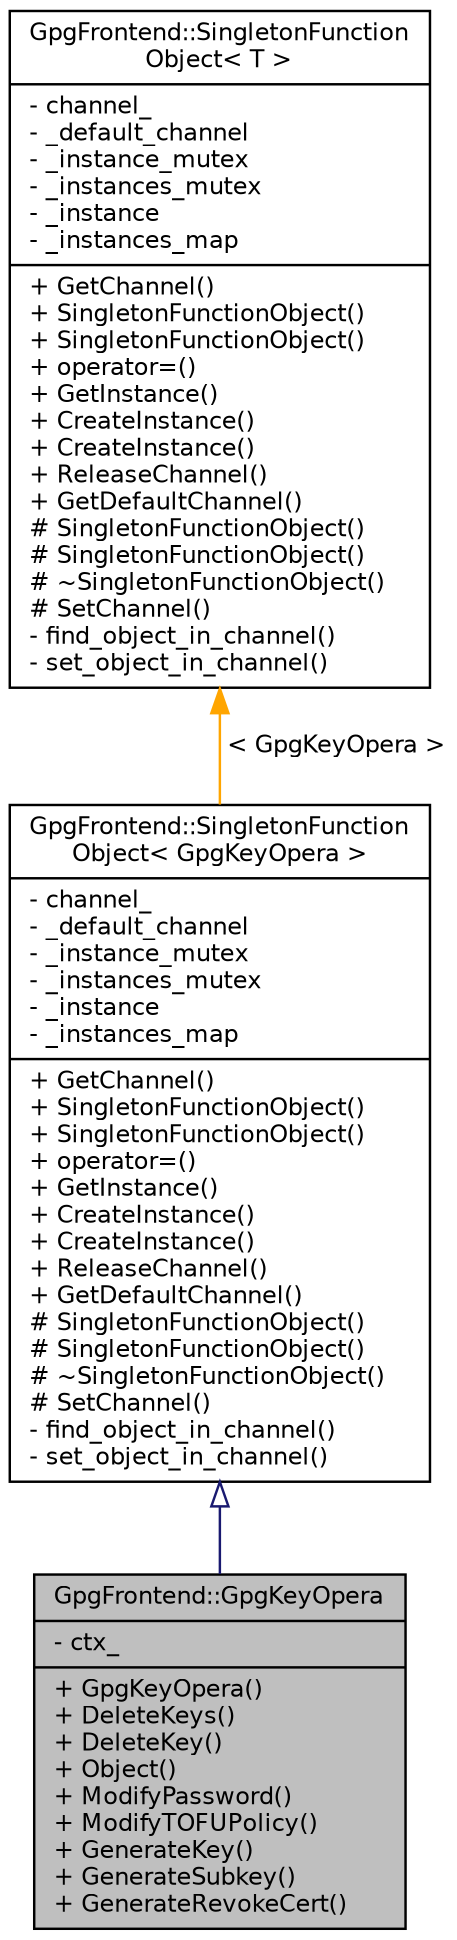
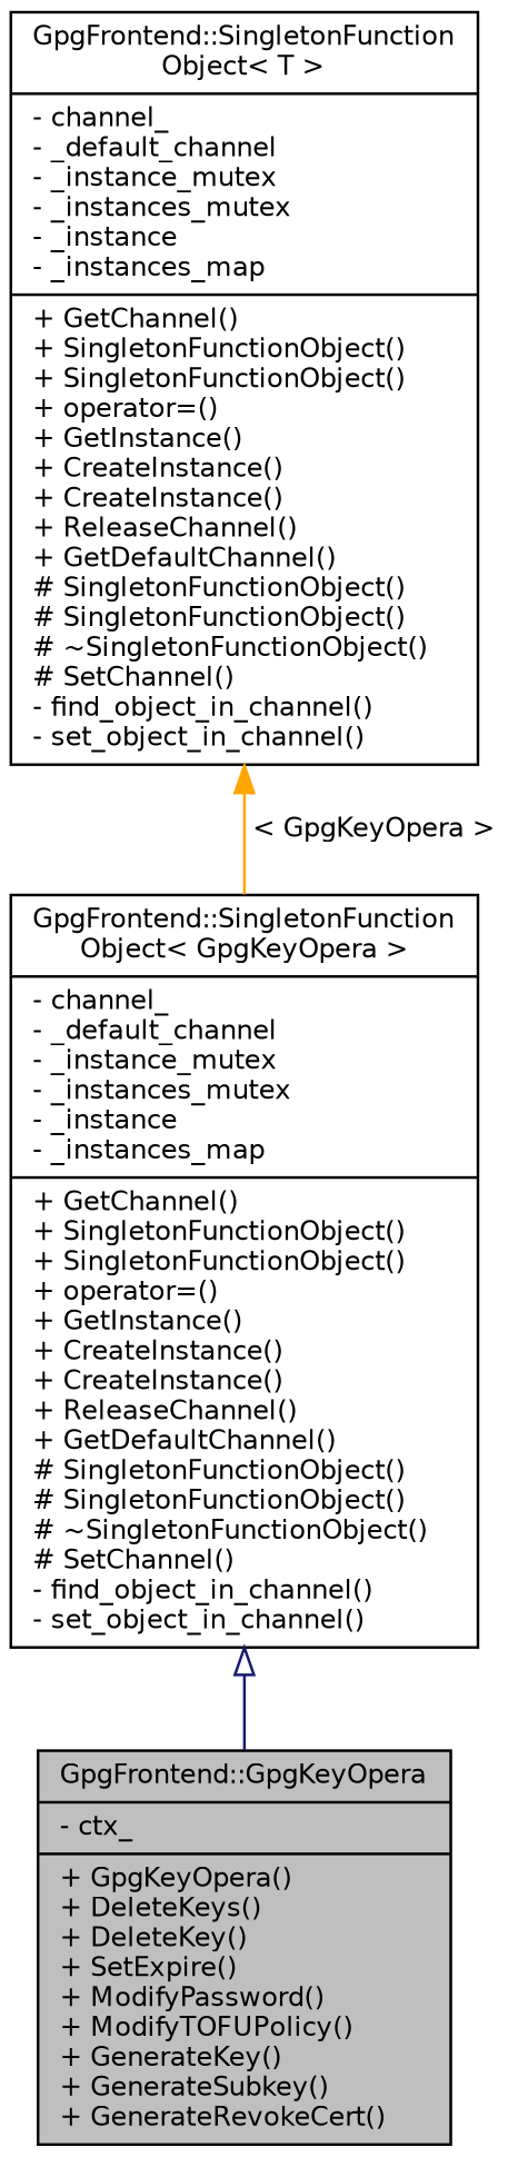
  digraph {
    node [color=black fillcolor=white fontname=Helvetica fontsize=10 shape=record style=filled]
    edge [dir=back fontname=Helvetica fontsize=10 labelfontname=Helvetica labelfontsize=10 style=solid]
-   n1 [fillcolor=grey75 fontcolor=black height=0.2 label="{GpgFrontend::GpgKeyOpera\n|- ctx_\l|+ GpgKeyOpera()\l+ DeleteKeys()\l+ DeleteKey()\l+ Object()\l+ ModifyPassword()\l+ ModifyTOFUPolicy()\l+ GenerateKey()\l+ GenerateSubkey()\l+ GenerateRevokeCert()\l}" width=0.4]
+   n1 [fillcolor=grey75 fontcolor=black height=0.2 label="{GpgFrontend::GpgKeyOpera\n|- ctx_\l|+ GpgKeyOpera()\l+ DeleteKeys()\l+ DeleteKey()\l+ SetExpire()\l+ ModifyPassword()\l+ ModifyTOFUPolicy()\l+ GenerateKey()\l+ GenerateSubkey()\l+ GenerateRevokeCert()\l}" width=0.4]
    n2 [height=0.2 label="{GpgFrontend::SingletonFunction\lObject\< GpgKeyOpera \>\n|- channel_\l- _default_channel\l- _instance_mutex\l- _instances_mutex\l- _instance\l- _instances_map\l|+ GetChannel()\l+ SingletonFunctionObject()\l+ SingletonFunctionObject()\l+ operator=()\l+ GetInstance()\l+ CreateInstance()\l+ CreateInstance()\l+ ReleaseChannel()\l+ GetDefaultChannel()\l# SingletonFunctionObject()\l# SingletonFunctionObject()\l# ~SingletonFunctionObject()\l# SetChannel()\l- find_object_in_channel()\l- set_object_in_channel()\l}" width=0.4]
    n3 [height=0.2 label="{GpgFrontend::SingletonFunction\lObject\< T \>\n|- channel_\l- _default_channel\l- _instance_mutex\l- _instances_mutex\l- _instance\l- _instances_map\l|+ GetChannel()\l+ SingletonFunctionObject()\l+ SingletonFunctionObject()\l+ operator=()\l+ GetInstance()\l+ CreateInstance()\l+ CreateInstance()\l+ ReleaseChannel()\l+ GetDefaultChannel()\l# SingletonFunctionObject()\l# SingletonFunctionObject()\l# ~SingletonFunctionObject()\l# SetChannel()\l- find_object_in_channel()\l- set_object_in_channel()\l}" width=0.4]
    n2 -> n1 [arrowtail=onormal color=midnightblue]
    n3 -> n2 [color=orange label=" \< GpgKeyOpera \>"]
  }
